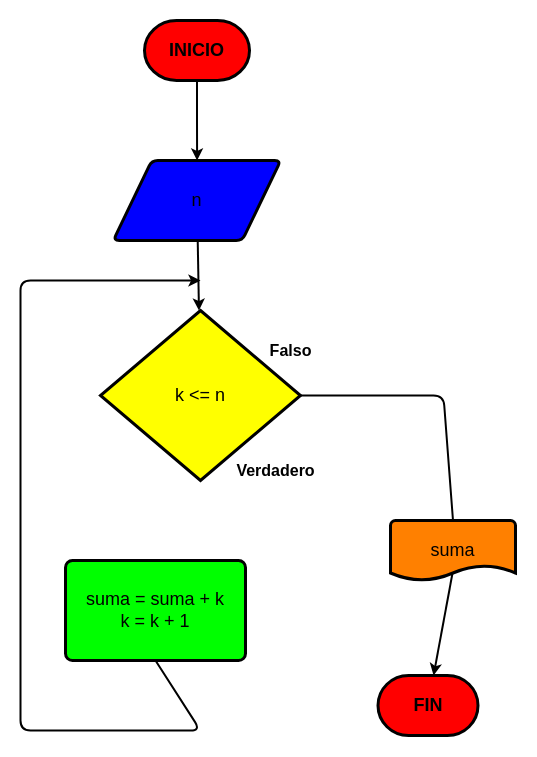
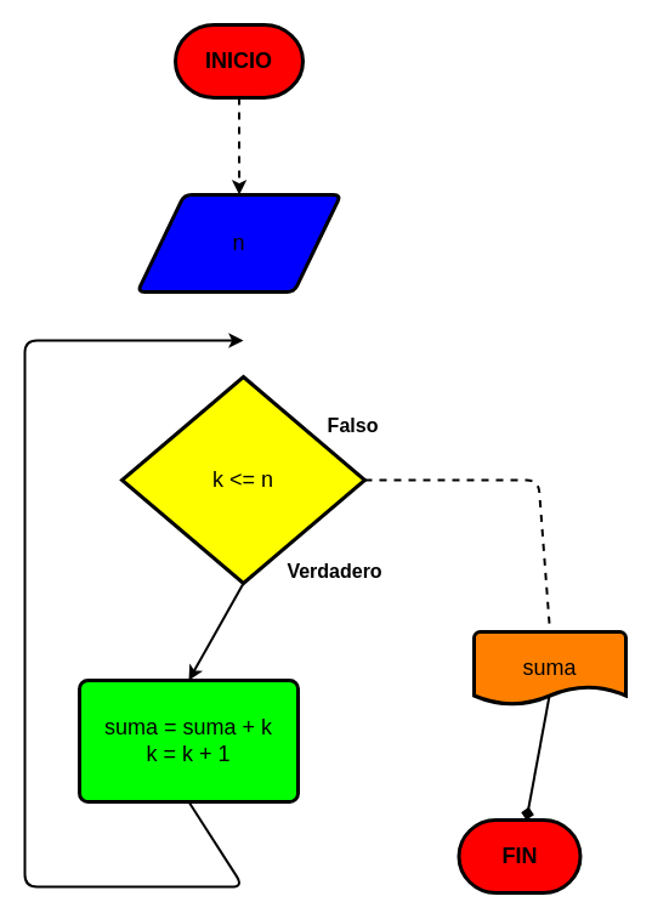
  <mxCell id="0" />
  <mxCell id="1" parent="0" />
- <mxCell id="2" value="" style="edgeStyle=none;html=1;strokeWidth=2;strokeColor=#000000;" parent="1" source="3" target="10" edge="1"><mxGeometry relative="1" as="geometry" /></mxCell>
  <mxCell id="3" value="&lt;font style=&quot;font-size: 18px&quot;&gt;n&lt;br&gt;&lt;/font&gt;" style="shape=parallelogram;html=1;strokeWidth=3;perimeter=parallelogramPerimeter;whiteSpace=wrap;rounded=1;arcSize=12;size=0.23;fillColor=#0000FF;fontColor=#000000;strokeColor=#000000;" parent="1" vertex="1"><mxGeometry x="112.76" y="160" width="167.49" height="80" as="geometry" /></mxCell>
- <mxCell id="4" value="" style="edgeStyle=orthogonalEdgeStyle;rounded=0;orthogonalLoop=1;jettySize=auto;html=1;fontSize=18;strokeColor=#000000;strokeWidth=2;" parent="1" source="5" target="3" edge="1"><mxGeometry relative="1" as="geometry" /></mxCell>
+ <mxCell id="4" value="" style="edgeStyle=orthogonalEdgeStyle;rounded=0;orthogonalLoop=1;jettySize=auto;html=1;fontSize=18;strokeColor=#000000;strokeWidth=2;dashed=1;" parent="1" source="5" target="3" edge="1"><mxGeometry relative="1" as="geometry" /></mxCell>
  <mxCell id="5" value="INICIO" style="strokeWidth=3;html=1;shape=mxgraph.flowchart.terminator;whiteSpace=wrap;fontSize=18;fillColor=#FF0000;fontStyle=1;fontColor=#000000;strokeColor=#000000;" parent="1" vertex="1"><mxGeometry x="144" y="20" width="105" height="60" as="geometry" /></mxCell>
  <mxCell id="6" value="FIN" style="strokeWidth=3;html=1;shape=mxgraph.flowchart.terminator;whiteSpace=wrap;fontSize=18;fillColor=#FF0000;fontColor=#000000;strokeColor=#000000;fontStyle=1" parent="1" vertex="1"><mxGeometry x="377.5" y="675" width="100" height="60" as="geometry" /></mxCell>
- <mxCell id="7" value="" style="edgeStyle=none;html=1;strokeColor=#000000;strokeWidth=2;exitX=0.5;exitY=0.833;exitDx=0;exitDy=0;exitPerimeter=0;" parent="1" source="8" target="6" edge="1"><mxGeometry relative="1" as="geometry" /></mxCell>
+ <mxCell id="7" value="" style="edgeStyle=none;html=1;strokeColor=#000000;strokeWidth=2;exitX=0.5;exitY=0.833;exitDx=0;exitDy=0;exitPerimeter=0;endArrow=diamond;" parent="1" source="8" target="6" edge="1"><mxGeometry relative="1" as="geometry" /></mxCell>
  <mxCell id="8" value="suma" style="strokeWidth=3;html=1;shape=mxgraph.flowchart.document2;whiteSpace=wrap;size=0.25;fontSize=18;fillColor=#FF8000;fontColor=#000000;strokeColor=#000000;" parent="1" vertex="1"><mxGeometry x="390" y="520" width="125" height="60" as="geometry" /></mxCell>
+ <mxCell id="9" style="edgeStyle=none;html=1;exitX=0.5;exitY=1;exitDx=0;exitDy=0;exitPerimeter=0;strokeWidth=2;strokeColor=#000000;entryX=0.5;entryY=0;entryDx=0;entryDy=0;" parent="1" source="10" target="15" edge="1"><mxGeometry relative="1" as="geometry"><mxPoint x="197.947" y="550" as="targetPoint" /></mxGeometry></mxCell>
  <mxCell id="10" value="&lt;div&gt;&lt;font face=&quot;helvetica&quot;&gt;&lt;span style=&quot;font-size: 18px&quot;&gt;k &amp;lt;= n&lt;/span&gt;&lt;/font&gt;&lt;/div&gt;" style="strokeWidth=3;html=1;shape=mxgraph.flowchart.decision;whiteSpace=wrap;fillColor=#FFFF00;fontColor=#000000;strokeColor=#000000;" parent="1" vertex="1"><mxGeometry x="100" y="310" width="200" height="170" as="geometry" /></mxCell>
  <mxCell id="11" value="&lt;b&gt;&lt;font style=&quot;font-size: 16px&quot;&gt;Falso&lt;/font&gt;&lt;/b&gt;" style="text;html=1;align=center;verticalAlign=middle;resizable=0;points=[];autosize=1;strokeColor=none;fillColor=none;fontColor=#000000;" parent="1" vertex="1"><mxGeometry x="260" y="340" width="60" height="20" as="geometry" /></mxCell>
  <mxCell id="12" value="&lt;b&gt;&lt;font style=&quot;font-size: 16px&quot;&gt;Verdadero&lt;/font&gt;&lt;/b&gt;" style="text;html=1;align=center;verticalAlign=middle;resizable=0;points=[];autosize=1;strokeColor=none;fillColor=none;fontSize=16;fontColor=#000000;" parent="1" vertex="1"><mxGeometry x="230" y="460" width="90" height="20" as="geometry" /></mxCell>
- <mxCell id="13" value="" style="edgeStyle=none;html=1;exitX=1;exitY=0.5;exitDx=0;exitDy=0;exitPerimeter=0;entryX=0.5;entryY=0;entryDx=0;entryDy=0;strokeWidth=2;strokeColor=#000000;endArrow=none;entryPerimeter=0;" parent="1" source="10" target="8" edge="1"><mxGeometry relative="1" as="geometry"><mxPoint x="450" y="690" as="targetPoint" /><Array as="points"><mxPoint x="443" y="395" /></Array><mxPoint x="330" y="345" as="sourcePoint" /></mxGeometry></mxCell>
+ <mxCell id="13" value="" style="edgeStyle=none;html=1;exitX=1;exitY=0.5;exitDx=0;exitDy=0;exitPerimeter=0;entryX=0.5;entryY=0;entryDx=0;entryDy=0;strokeWidth=2;strokeColor=#000000;endArrow=none;entryPerimeter=0;dashed=1;" parent="1" source="10" target="8" edge="1"><mxGeometry relative="1" as="geometry"><mxPoint x="450" y="690" as="targetPoint" /><Array as="points"><mxPoint x="443" y="395" /></Array><mxPoint x="330" y="345" as="sourcePoint" /></mxGeometry></mxCell>
  <mxCell id="14" style="edgeStyle=none;html=1;exitX=0.5;exitY=1;exitDx=0;exitDy=0;strokeColor=#000000;strokeWidth=2;" parent="1" source="15" edge="1"><mxGeometry relative="1" as="geometry"><mxPoint x="200" y="280" as="targetPoint" /><Array as="points"><mxPoint x="200" y="730" /><mxPoint x="20" y="730" /><mxPoint x="20" y="280" /></Array></mxGeometry></mxCell>
  <mxCell id="15" value="&lt;font style=&quot;font-size: 18px&quot;&gt;suma = suma + k&lt;br&gt;k = k + 1&lt;br&gt;&lt;/font&gt;" style="rounded=1;whiteSpace=wrap;html=1;absoluteArcSize=1;arcSize=14;strokeWidth=3;fillColor=#00FF00;fontColor=#000000;strokeColor=#000000;" parent="1" vertex="1"><mxGeometry x="65.01" y="560" width="179.99" height="100" as="geometry" /></mxCell>
